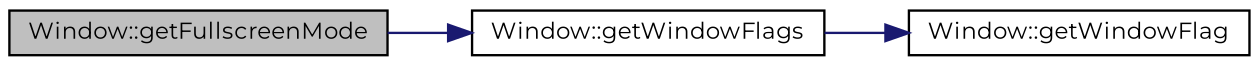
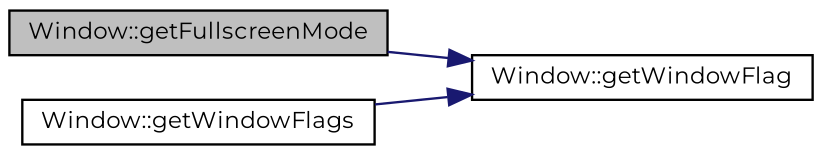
  digraph {
    fontname=Montserrat
    rankdir=LR
    node [color=black fillcolor=white fontname=Montserrat fontsize=10 shape=record style=filled]
    edge [color=midnightblue fontname=Montserrat fontsize=10 labelfontname=Helvetica labelfontsize=10 style=solid]
    n1 [fillcolor=grey75 fontcolor=black height=0.2 label="Window::getFullscreenMode" width=0.4]
    n2 [height=0.2 label="Window::getWindowFlag" width=0.4]
    n3 [height=0.2 label="Window::getWindowFlags" width=0.4]
-   n1 -> n3
+   n1 -> n2
    n3 -> n2
  }
